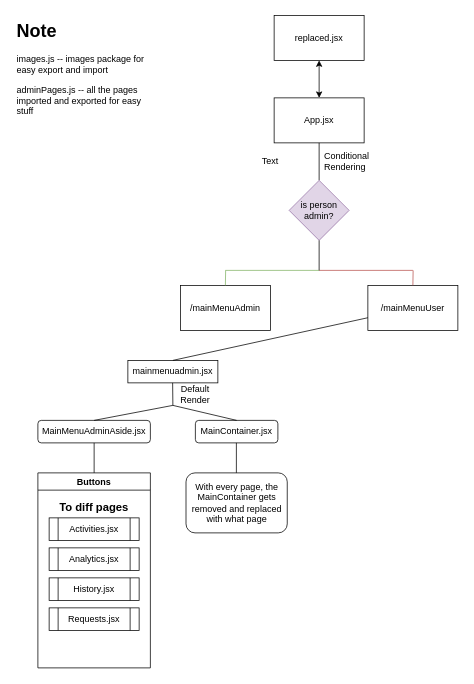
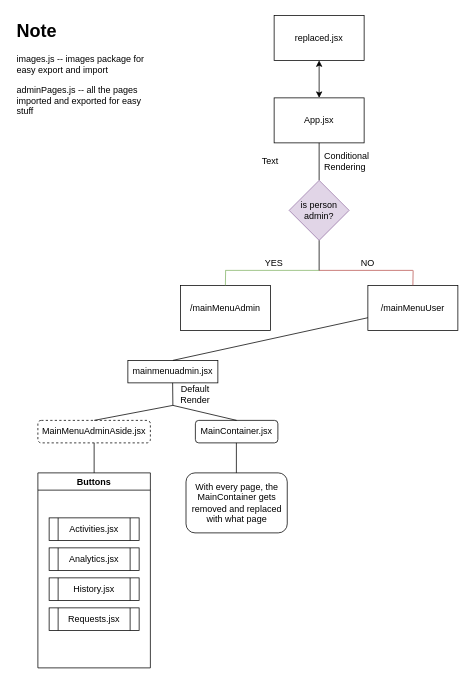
  <mxCell id="0" />
  <mxCell id="1" parent="0" />
  <mxCell id="2" value="replaced.jsx" style="rounded=0;whiteSpace=wrap;html=1;" vertex="1" parent="1"><mxGeometry x="365" y="20" width="120" height="60" as="geometry" /></mxCell>
  <mxCell id="3" value="App.jsx" style="rounded=0;whiteSpace=wrap;html=1;" vertex="1" parent="1"><mxGeometry x="365" y="130" width="120" height="60" as="geometry" /></mxCell>
  <mxCell id="4" value="" style="endArrow=classic;startArrow=classic;html=1;rounded=0;exitX=0.5;exitY=0;exitDx=0;exitDy=0;" edge="1" parent="1" source="3"><mxGeometry width="50" height="50" relative="1" as="geometry"><mxPoint x="425" y="140" as="sourcePoint" /><mxPoint x="425" y="80" as="targetPoint" /></mxGeometry></mxCell>
  <mxCell id="5" value="/mainMenuAdmin" style="rounded=0;whiteSpace=wrap;html=1;" vertex="1" parent="1"><mxGeometry x="240" y="380" width="120" height="60" as="geometry" /></mxCell>
  <mxCell id="6" value="/mainMenuUser" style="rounded=0;whiteSpace=wrap;html=1;" vertex="1" parent="1"><mxGeometry x="490" y="380" width="120" height="60" as="geometry" /></mxCell>
  <mxCell id="7" value="" style="endArrow=none;html=1;rounded=0;" edge="1" parent="1"><mxGeometry width="50" height="50" relative="1" as="geometry"><mxPoint x="425" y="240" as="sourcePoint" /><mxPoint x="425" y="190" as="targetPoint" /></mxGeometry></mxCell>
  <mxCell id="8" value="" style="endArrow=none;html=1;rounded=0;fillColor=#d5e8d4;strokeColor=#82b366;" edge="1" parent="1"><mxGeometry width="50" height="50" relative="1" as="geometry"><mxPoint x="300" y="380" as="sourcePoint" /><mxPoint x="300.34" y="360" as="targetPoint" /></mxGeometry></mxCell>
  <mxCell id="9" value="" style="endArrow=none;html=1;rounded=0;fillColor=#f8cecc;strokeColor=#b85450;" edge="1" parent="1"><mxGeometry width="50" height="50" relative="1" as="geometry"><mxPoint x="550" y="380" as="sourcePoint" /><mxPoint x="550.34" y="360" as="targetPoint" /></mxGeometry></mxCell>
  <mxCell id="10" value="" style="endArrow=none;html=1;rounded=0;fillColor=#d5e8d4;strokeColor=#82b366;" edge="1" parent="1"><mxGeometry width="50" height="50" relative="1" as="geometry"><mxPoint x="300" y="360" as="sourcePoint" /><mxPoint x="425" y="360" as="targetPoint" /></mxGeometry></mxCell>
  <mxCell id="11" value="Conditional Rendering" style="text;html=1;align=left;verticalAlign=middle;whiteSpace=wrap;rounded=0;" vertex="1" parent="1"><mxGeometry x="430" y="200" width="75" height="30" as="geometry" /></mxCell>
  <mxCell id="12" value="is person admin?" style="rhombus;whiteSpace=wrap;html=1;fillColor=#e1d5e7;strokeColor=#9673a6;" vertex="1" parent="1"><mxGeometry x="385" y="240" width="80" height="80" as="geometry" /></mxCell>
  <mxCell id="13" value="" style="endArrow=none;html=1;rounded=0;fillColor=#f8cecc;strokeColor=#b85450;" edge="1" parent="1"><mxGeometry width="50" height="50" relative="1" as="geometry"><mxPoint x="425" y="360" as="sourcePoint" /><mxPoint x="550" y="360" as="targetPoint" /></mxGeometry></mxCell>
+ <mxCell id="14" value="YES" style="text;html=1;align=center;verticalAlign=middle;whiteSpace=wrap;rounded=0;" vertex="1" parent="1"><mxGeometry x="340" y="340" width="50" height="20" as="geometry" /></mxCell>
+ <mxCell id="15" value="NO" style="text;html=1;align=center;verticalAlign=middle;whiteSpace=wrap;rounded=0;" vertex="1" parent="1"><mxGeometry x="465" y="340" width="50" height="20" as="geometry" /></mxCell>
  <mxCell id="16" value="" style="endArrow=none;html=1;rounded=0;entryX=0.5;entryY=1;entryDx=0;entryDy=0;" edge="1" parent="1" target="12"><mxGeometry width="50" height="50" relative="1" as="geometry"><mxPoint x="425" y="360" as="sourcePoint" /><mxPoint x="430" y="370" as="targetPoint" /></mxGeometry></mxCell>
  <mxCell id="17" value="mainmenuadmin.jsx" style="rounded=0;whiteSpace=wrap;html=1;" vertex="1" parent="1"><mxGeometry x="170" y="480" width="120" height="30" as="geometry" /></mxCell>
  <mxCell id="18" value="MainContainer.jsx" style="rounded=1;whiteSpace=wrap;html=1;" vertex="1" parent="1"><mxGeometry x="260" y="560" width="110" height="30" as="geometry" /></mxCell>
- <mxCell id="19" value="MainMenuAdminAside.jsx" style="rounded=1;whiteSpace=wrap;html=1;" vertex="1" parent="1"><mxGeometry x="50" y="560" width="150" height="30" as="geometry" /></mxCell>
+ <mxCell id="19" value="MainMenuAdminAside.jsx" style="rounded=1;whiteSpace=wrap;html=1;dashed=1;" vertex="1" parent="1"><mxGeometry x="50" y="560" width="150" height="30" as="geometry" /></mxCell>
  <mxCell id="20" value="Default Render" style="text;html=1;align=center;verticalAlign=middle;whiteSpace=wrap;rounded=0;" vertex="1" parent="1"><mxGeometry x="230" y="510" width="60" height="30" as="geometry" /></mxCell>
  <mxCell id="21" value="" style="endArrow=none;html=1;rounded=0;exitX=0.5;exitY=0;exitDx=0;exitDy=0;" edge="1" parent="1" source="17" target="6"><mxGeometry width="50" height="50" relative="1" as="geometry"><mxPoint x="240" y="500" as="sourcePoint" /><mxPoint x="290" y="450" as="targetPoint" /></mxGeometry></mxCell>
  <mxCell id="22" value="" style="endArrow=none;html=1;rounded=0;" edge="1" parent="1"><mxGeometry width="50" height="50" relative="1" as="geometry"><mxPoint x="230" y="540" as="sourcePoint" /><mxPoint x="229.67" y="510" as="targetPoint" /></mxGeometry></mxCell>
  <mxCell id="23" value="" style="endArrow=none;html=1;rounded=0;exitX=0.5;exitY=0;exitDx=0;exitDy=0;" edge="1" parent="1" source="19"><mxGeometry width="50" height="50" relative="1" as="geometry"><mxPoint x="180" y="590" as="sourcePoint" /><mxPoint x="230" y="540" as="targetPoint" /></mxGeometry></mxCell>
  <mxCell id="24" value="" style="endArrow=none;html=1;rounded=0;exitX=0;exitY=1;exitDx=0;exitDy=0;entryX=0.5;entryY=0;entryDx=0;entryDy=0;" edge="1" parent="1" source="20" target="18"><mxGeometry width="50" height="50" relative="1" as="geometry"><mxPoint x="290" y="640" as="sourcePoint" /><mxPoint x="340" y="590" as="targetPoint" /></mxGeometry></mxCell>
  <mxCell id="25" value="Buttons" style="swimlane;whiteSpace=wrap;html=1;" vertex="1" parent="1"><mxGeometry x="50" y="630" width="150" height="260" as="geometry" /></mxCell>
- <mxCell id="26" value="&lt;h1 style=&quot;margin-top: 0px; font-size: 15px;&quot;&gt;To diff pages&lt;/h1&gt;" style="text;html=1;whiteSpace=wrap;overflow=hidden;rounded=0;align=center;fontSize=15;" vertex="1" parent="25"><mxGeometry x="20" y="30" width="110" height="30" as="geometry" /></mxCell>
  <mxCell id="27" value="Activities.jsx" style="shape=process;whiteSpace=wrap;html=1;backgroundOutline=1;" vertex="1" parent="25"><mxGeometry x="15" y="60" width="120" height="30" as="geometry" /></mxCell>
  <mxCell id="28" value="Analytics.jsx" style="shape=process;whiteSpace=wrap;html=1;backgroundOutline=1;" vertex="1" parent="25"><mxGeometry x="15" y="100" width="120" height="30" as="geometry" /></mxCell>
  <mxCell id="29" value="History.jsx" style="shape=process;whiteSpace=wrap;html=1;backgroundOutline=1;" vertex="1" parent="25"><mxGeometry x="15" y="140" width="120" height="30" as="geometry" /></mxCell>
  <mxCell id="30" value="Requests.jsx" style="shape=process;whiteSpace=wrap;html=1;backgroundOutline=1;" vertex="1" parent="25"><mxGeometry x="15" y="180" width="120" height="30" as="geometry" /></mxCell>
  <mxCell id="31" value="" style="endArrow=none;html=1;rounded=0;entryX=0.5;entryY=1;entryDx=0;entryDy=0;" edge="1" parent="1" source="25" target="19"><mxGeometry width="50" height="50" relative="1" as="geometry"><mxPoint x="240" y="770" as="sourcePoint" /><mxPoint x="290" y="720" as="targetPoint" /></mxGeometry></mxCell>
  <mxCell id="32" value="With every page, the MainContainer gets removed and replaced with what page" style="rounded=1;whiteSpace=wrap;html=1;" vertex="1" parent="1"><mxGeometry x="247.5" y="630" width="135" height="80" as="geometry" /></mxCell>
  <mxCell id="33" value="" style="endArrow=none;html=1;rounded=0;entryX=0.5;entryY=1;entryDx=0;entryDy=0;" edge="1" parent="1"><mxGeometry width="50" height="50" relative="1" as="geometry"><mxPoint x="314.67" y="630" as="sourcePoint" /><mxPoint x="314.67" y="590" as="targetPoint" /></mxGeometry></mxCell>
  <mxCell id="34" value="Text" style="text;html=1;align=center;verticalAlign=middle;whiteSpace=wrap;rounded=0;" vertex="1" parent="1"><mxGeometry x="330" y="200" width="60" height="30" as="geometry" /></mxCell>
  <mxCell id="35" value="&lt;h1 style=&quot;margin-top: 0px;&quot;&gt;Note&lt;/h1&gt;&lt;p&gt;images.js -- images package for easy export and import&lt;/p&gt;&lt;p&gt;adminPages.js -- all the pages imported and exported for easy stuff&lt;/p&gt;" style="text;html=1;whiteSpace=wrap;overflow=hidden;rounded=0;" vertex="1" parent="1"><mxGeometry x="20" y="20" width="180" height="140" as="geometry" /></mxCell>
